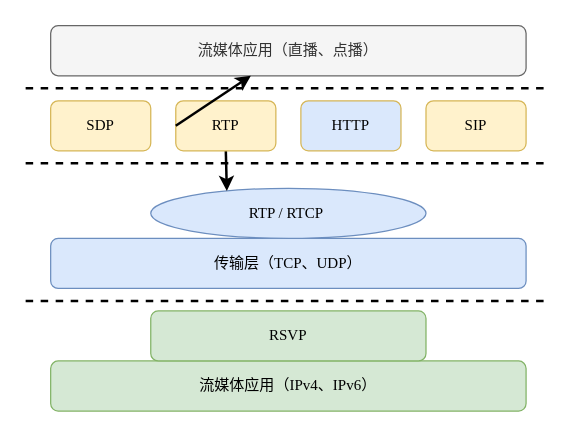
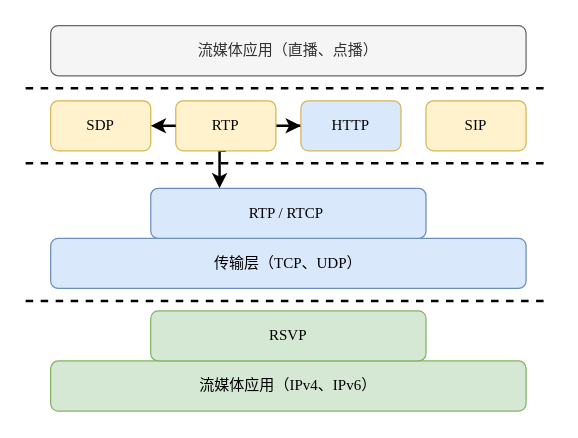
  <mxCell id="0" />
  <mxCell id="1" parent="0" />
  <mxCell id="2" value="流媒体应用（直播、点播）" style="rounded=1;whiteSpace=wrap;html=1;fontFamily=simsun;fillColor=#f5f5f5;strokeColor=#666666;fontColor=#333333;" parent="1" vertex="1"><mxGeometry x="40" y="20" width="380" height="40" as="geometry" /></mxCell>
  <mxCell id="3" value="传输层（&lt;font face=&quot;Times New Roman&quot;&gt;TCP、UDP&lt;/font&gt;）" style="rounded=1;whiteSpace=wrap;html=1;fontFamily=simsun;fillColor=#dae8fc;strokeColor=#6c8ebf;" parent="1" vertex="1"><mxGeometry x="40" y="190" width="380" height="40" as="geometry" /></mxCell>
  <mxCell id="4" value="" style="endArrow=none;html=1;rounded=0;dashed=1;strokeWidth=2;fontFamily=Times New Roman;" parent="1" edge="1"><mxGeometry width="50" height="50" relative="1" as="geometry"><mxPoint x="20" y="70" as="sourcePoint" /><mxPoint x="440" y="70" as="targetPoint" /></mxGeometry></mxCell>
- <mxCell id="5" value="RTP / RTCP&amp;nbsp;" style="ellipse;whiteSpace=wrap;html=1;fontFamily=Times New Roman;fillColor=#dae8fc;strokeColor=#6c8ebf;" parent="1" vertex="1"><mxGeometry x="120" y="150" width="220" height="40" as="geometry" /></mxCell>
+ <mxCell id="5" value="RTP / RTCP&amp;nbsp;" style="rounded=1;whiteSpace=wrap;html=1;fontFamily=Times New Roman;fillColor=#dae8fc;strokeColor=#6c8ebf;" parent="1" vertex="1"><mxGeometry x="120" y="150" width="220" height="40" as="geometry" /></mxCell>
  <mxCell id="6" value="SDP" style="rounded=1;whiteSpace=wrap;html=1;fontFamily=Times New Roman;fillColor=#fff2cc;strokeColor=#d6b656;" parent="1" vertex="1"><mxGeometry x="40" y="80" width="80" height="40" as="geometry" /></mxCell>
+ <mxCell id="7" value="" style="edgeStyle=orthogonalEdgeStyle;rounded=0;orthogonalLoop=1;jettySize=auto;html=1;fontFamily=Times New Roman;fillColor=#fff2cc;strokeColor=#000000;strokeWidth=2;" parent="1" source="9" target="10" edge="1"><mxGeometry relative="1" as="geometry" /></mxCell>
  <mxCell id="8" value="" style="edgeStyle=orthogonalEdgeStyle;rounded=0;orthogonalLoop=1;jettySize=auto;html=1;exitX=0.5;exitY=1;exitDx=0;exitDy=0;entryX=0.25;entryY=0;entryDx=0;entryDy=0;strokeWidth=2;" parent="1" source="9" target="5" edge="1"><mxGeometry relative="1" as="geometry"><mxPoint x="180" y="99" as="sourcePoint" /><mxPoint x="180" y="129" as="targetPoint" /></mxGeometry></mxCell>
  <mxCell id="9" value="RTP" style="rounded=1;whiteSpace=wrap;html=1;fontFamily=Times New Roman;fillColor=#fff2cc;strokeColor=#d6b656;" parent="1" vertex="1"><mxGeometry x="140" y="80" width="80" height="40" as="geometry" /></mxCell>
  <mxCell id="10" value="HTTP" style="rounded=1;whiteSpace=wrap;html=1;fontFamily=Times New Roman;fillColor=#dae8fc;strokeColor=#d6b656;" parent="1" vertex="1"><mxGeometry x="240" y="80" width="80" height="40" as="geometry" /></mxCell>
  <mxCell id="11" value="SIP" style="rounded=1;whiteSpace=wrap;html=1;fontFamily=Times New Roman;fillColor=#fff2cc;strokeColor=#d6b656;" parent="1" vertex="1"><mxGeometry x="340" y="80" width="80" height="40" as="geometry" /></mxCell>
  <mxCell id="12" value="" style="endArrow=none;html=1;rounded=0;dashed=1;strokeWidth=2;fontFamily=simsun;" parent="1" edge="1"><mxGeometry width="50" height="50" relative="1" as="geometry"><mxPoint x="20" y="130" as="sourcePoint" /><mxPoint x="440" y="130" as="targetPoint" /></mxGeometry></mxCell>
- <mxCell id="13" value="" style="endArrow=classic;html=1;rounded=0;exitX=0;exitY=0.5;exitDx=0;exitDy=0;fontFamily=Times New Roman;fillColor=#fff2cc;strokeColor=#000000;strokeWidth=2;" parent="1" source="9" target="2" edge="1"><mxGeometry width="50" height="50" relative="1" as="geometry"><mxPoint x="270" y="190" as="sourcePoint" /><mxPoint x="320" y="140" as="targetPoint" /></mxGeometry></mxCell>
+ <mxCell id="13" value="" style="endArrow=classic;html=1;rounded=0;exitX=0;exitY=0.5;exitDx=0;exitDy=0;entryX=1;entryY=0.5;entryDx=0;entryDy=0;fontFamily=Times New Roman;fillColor=#fff2cc;strokeColor=#000000;strokeWidth=2;" parent="1" source="9" target="6" edge="1"><mxGeometry width="50" height="50" relative="1" as="geometry"><mxPoint x="270" y="190" as="sourcePoint" /><mxPoint x="320" y="140" as="targetPoint" /></mxGeometry></mxCell>
  <mxCell id="14" value="" style="endArrow=none;html=1;rounded=0;dashed=1;strokeWidth=2;fontFamily=simsun;" parent="1" edge="1"><mxGeometry width="50" height="50" relative="1" as="geometry"><mxPoint x="20" y="240" as="sourcePoint" /><mxPoint x="440" y="240" as="targetPoint" /></mxGeometry></mxCell>
  <mxCell id="15" value="流媒体应用（&lt;font face=&quot;Times New Roman&quot;&gt;IPv4、IPv6&lt;/font&gt;）" style="rounded=1;whiteSpace=wrap;html=1;fontFamily=simsun;fillColor=#d5e8d4;strokeColor=#82b366;" parent="1" vertex="1"><mxGeometry x="40" y="288" width="380" height="40" as="geometry" /></mxCell>
  <mxCell id="16" value="RSVP" style="rounded=1;whiteSpace=wrap;html=1;fontFamily=Times New Roman;fillColor=#d5e8d4;strokeColor=#82b366;" parent="1" vertex="1"><mxGeometry x="120" y="248" width="220" height="40" as="geometry" /></mxCell>
